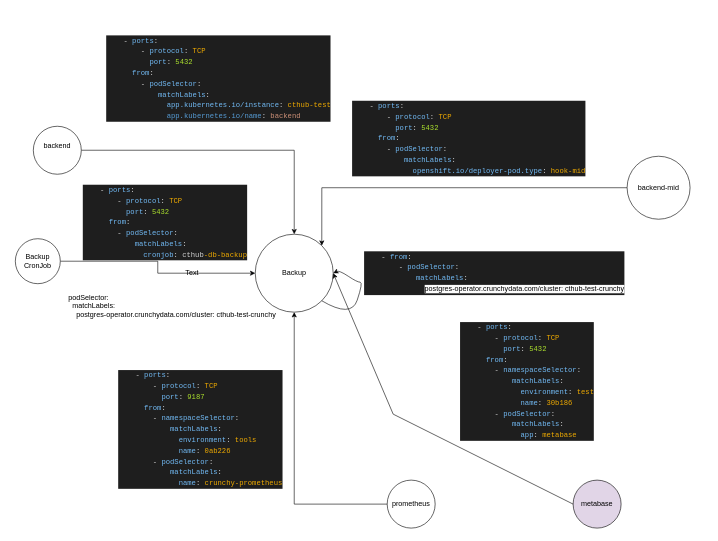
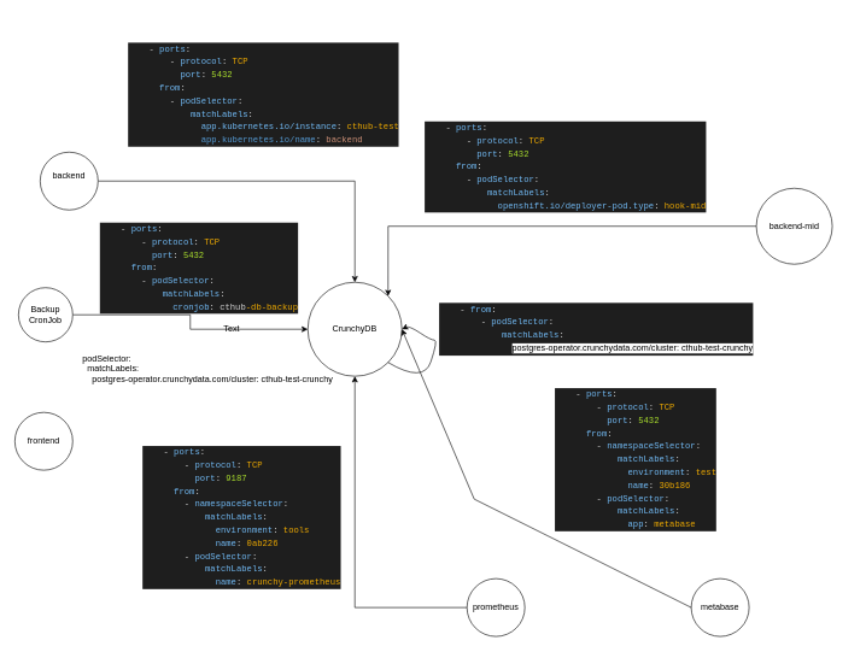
  <mxCell id="0" />
  <mxCell id="1" parent="0" />
+ <mxCell id="2" value="frontend" style="ellipse;whiteSpace=wrap;html=1;aspect=fixed;" parent="1" vertex="1"><mxGeometry x="20" y="570" width="80" height="80" as="geometry" /></mxCell>
  <mxCell id="3" style="edgeStyle=orthogonalEdgeStyle;rounded=0;orthogonalLoop=1;jettySize=auto;html=1;exitX=1;exitY=0.5;exitDx=0;exitDy=0;strokeColor=#010103;" parent="1" source="4" target="5" edge="1"><mxGeometry relative="1" as="geometry" /></mxCell>
  <mxCell id="4" value="backend&lt;div&gt;&lt;br/&gt;&lt;/div&gt;" style="ellipse;whiteSpace=wrap;html=1;aspect=fixed;" parent="1" vertex="1"><mxGeometry x="55" y="210" width="80" height="80" as="geometry" /></mxCell>
- <mxCell id="5" value="Backup" style="ellipse;whiteSpace=wrap;html=1;aspect=fixed;" parent="1" vertex="1"><mxGeometry x="425" y="390" width="130" height="130" as="geometry" /></mxCell>
+ <mxCell id="5" value="CrunchyDB" style="ellipse;whiteSpace=wrap;html=1;aspect=fixed;" parent="1" vertex="1"><mxGeometry x="425" y="390" width="130" height="130" as="geometry" /></mxCell>
  <mxCell id="6" style="edgeStyle=orthogonalEdgeStyle;rounded=0;orthogonalLoop=1;jettySize=auto;html=1;entryX=0;entryY=0.5;entryDx=0;entryDy=0;strokeColor=#010103;" parent="1" source="7" target="5" edge="1"><mxGeometry relative="1" as="geometry"><mxPoint x="410" y="480" as="targetPoint" /></mxGeometry></mxCell>
  <mxCell id="7" value="Backup CronJob" style="ellipse;whiteSpace=wrap;html=1;aspect=fixed;" parent="1" vertex="1"><mxGeometry x="25" y="397.5" width="75" height="75" as="geometry" /></mxCell>
  <mxCell id="8" value="" style="curved=1;endArrow=classic;html=1;exitX=1;exitY=1;exitDx=0;exitDy=0;entryX=1;entryY=0.5;entryDx=0;entryDy=0;strokeColor=#010103;" parent="1" source="5" target="5" edge="1"><mxGeometry width="50" height="50" relative="1" as="geometry"><mxPoint x="555" y="470" as="sourcePoint" /><mxPoint x="525" y="476" as="targetPoint" /><Array as="points"><mxPoint x="585" y="530" /><mxPoint x="605" y="470" /><mxPoint x="595" y="470" /><mxPoint x="565" y="450" /></Array></mxGeometry></mxCell>
  <mxCell id="9" style="edgeStyle=orthogonalEdgeStyle;rounded=0;orthogonalLoop=1;jettySize=auto;html=1;entryX=1;entryY=0;entryDx=0;entryDy=0;strokeColor=#010103;" parent="1" source="10" target="5" edge="1"><mxGeometry relative="1" as="geometry" /></mxCell>
  <mxCell id="10" value="backend-mid" style="ellipse;whiteSpace=wrap;html=1;aspect=fixed;" parent="1" vertex="1"><mxGeometry x="1045" y="260" width="105" height="105" as="geometry" /></mxCell>
- <mxCell id="11" value="metabase" style="ellipse;whiteSpace=wrap;html=1;aspect=fixed;fillColor=#e1d5e7;" parent="1" vertex="1"><mxGeometry x="955" y="800" width="80" height="80" as="geometry" /></mxCell>
+ <mxCell id="11" value="metabase" style="ellipse;whiteSpace=wrap;html=1;aspect=fixed;" parent="1" vertex="1"><mxGeometry x="955" y="800" width="80" height="80" as="geometry" /></mxCell>
  <mxCell id="12" value="" style="endArrow=classic;html=1;rounded=0;exitX=0;exitY=0.5;exitDx=0;exitDy=0;entryX=1;entryY=0.5;entryDx=0;entryDy=0;" parent="1" source="11" target="5" edge="1"><mxGeometry width="50" height="50" relative="1" as="geometry"><mxPoint x="365" y="460" as="sourcePoint" /><mxPoint x="415" y="410" as="targetPoint" /><Array as="points"><mxPoint x="655" y="690" /></Array></mxGeometry></mxCell>
  <mxCell id="13" style="edgeStyle=orthogonalEdgeStyle;rounded=0;orthogonalLoop=1;jettySize=auto;html=1;exitX=0;exitY=0.5;exitDx=0;exitDy=0;entryX=0.5;entryY=1;entryDx=0;entryDy=0;" parent="1" source="14" target="5" edge="1"><mxGeometry relative="1" as="geometry" /></mxCell>
  <mxCell id="14" value="prometheus" style="ellipse;whiteSpace=wrap;html=1;aspect=fixed;" parent="1" vertex="1"><mxGeometry x="645" y="800" width="80" height="80" as="geometry" /></mxCell>
  <mxCell id="15" value="Text" style="text;html=1;align=center;verticalAlign=middle;whiteSpace=wrap;rounded=0;" parent="1" vertex="1"><mxGeometry x="290" y="440" width="60" height="30" as="geometry" /></mxCell>
  <mxCell id="16" value="&lt;div style=&quot;color: rgb(212, 212, 212); background-color: rgb(30, 30, 30); font-family: Menlo, Monaco, &amp;quot;Courier New&amp;quot;, monospace; line-height: 18px; white-space: pre;&quot;&gt;&lt;div style=&quot;line-height: 18px;&quot;&gt;&lt;div style=&quot;line-height: 18px;&quot;&gt;&lt;div&gt;    - &lt;span style=&quot;color: #73bcf7;&quot;&gt;ports&lt;/span&gt;:&lt;/div&gt;&lt;div&gt;        - &lt;span style=&quot;color: #73bcf7;&quot;&gt;protocol&lt;/span&gt;: &lt;span style=&quot;color: #f0ab00;&quot;&gt;TCP&lt;/span&gt;&lt;/div&gt;&lt;div&gt;          &lt;span style=&quot;color: #73bcf7;&quot;&gt;port&lt;/span&gt;: &lt;span style=&quot;color: #ace12e;&quot;&gt;9187&lt;/span&gt;&lt;/div&gt;&lt;div&gt;      &lt;span style=&quot;color: #73bcf7;&quot;&gt;from&lt;/span&gt;:&lt;/div&gt;&lt;div&gt;        - &lt;span style=&quot;color: #73bcf7;&quot;&gt;namespaceSelector&lt;/span&gt;:&lt;/div&gt;&lt;div&gt;            &lt;span style=&quot;color: #73bcf7;&quot;&gt;matchLabels&lt;/span&gt;:&lt;/div&gt;&lt;div&gt;              &lt;span style=&quot;color: #73bcf7;&quot;&gt;environment&lt;/span&gt;: &lt;span style=&quot;color: #f0ab00;&quot;&gt;tools&lt;/span&gt;&lt;/div&gt;&lt;div&gt;              &lt;span style=&quot;color: #73bcf7;&quot;&gt;name&lt;/span&gt;: &lt;span style=&quot;color: #f0ab00;&quot;&gt;0ab226&lt;/span&gt;&lt;/div&gt;&lt;div&gt;        - &lt;span style=&quot;color: #73bcf7;&quot;&gt;podSelector&lt;/span&gt;:&lt;/div&gt;&lt;div&gt;            &lt;span style=&quot;color: #73bcf7;&quot;&gt;matchLabels&lt;/span&gt;:&lt;/div&gt;&lt;div&gt;              &lt;span style=&quot;color: #73bcf7;&quot;&gt;name&lt;/span&gt;: &lt;span style=&quot;color: #f0ab00;&quot;&gt;crunchy-prometheus&lt;/span&gt;&lt;/div&gt;&lt;/div&gt;&lt;/div&gt;&lt;/div&gt;" style="text;html=1;align=left;verticalAlign=middle;whiteSpace=wrap;rounded=0;" parent="1" vertex="1"><mxGeometry x="195" y="610" width="280" height="210" as="geometry" /></mxCell>
  <mxCell id="17" value="&lt;div style=&quot;background-color: rgb(30, 30, 30); font-family: Menlo, Monaco, &amp;quot;Courier New&amp;quot;, monospace; line-height: 18px; white-space: pre;&quot;&gt;&lt;div style=&quot;color: rgb(212, 212, 212);&quot;&gt;    - &lt;span style=&quot;color: #73bcf7;&quot;&gt;ports&lt;/span&gt;:&lt;/div&gt;&lt;div style=&quot;color: rgb(212, 212, 212);&quot;&gt;        - &lt;span style=&quot;color: #73bcf7;&quot;&gt;protocol&lt;/span&gt;: &lt;span style=&quot;color: #f0ab00;&quot;&gt;TCP&lt;/span&gt;&lt;/div&gt;&lt;div style=&quot;color: rgb(212, 212, 212);&quot;&gt;          &lt;span style=&quot;color: #73bcf7;&quot;&gt;port&lt;/span&gt;: &lt;span style=&quot;color: #ace12e;&quot;&gt;5432&lt;/span&gt;&lt;/div&gt;&lt;div style=&quot;color: rgb(212, 212, 212);&quot;&gt;      &lt;span style=&quot;color: #73bcf7;&quot;&gt;from&lt;/span&gt;:&lt;/div&gt;&lt;div style=&quot;color: rgb(212, 212, 212);&quot;&gt;        - &lt;span style=&quot;color: #73bcf7;&quot;&gt;namespaceSelector&lt;/span&gt;:&lt;/div&gt;&lt;div style=&quot;color: rgb(212, 212, 212);&quot;&gt;            &lt;span style=&quot;color: #73bcf7;&quot;&gt;matchLabels&lt;/span&gt;:&lt;/div&gt;&lt;div style=&quot;&quot;&gt;&lt;font color=&quot;#d4d4d4&quot;&gt;              &lt;/font&gt;&lt;span style=&quot;color: rgb(115, 188, 247);&quot;&gt;environment&lt;/span&gt;&lt;font color=&quot;#d4d4d4&quot;&gt;: &lt;/font&gt;&lt;font color=&quot;#f0ab00&quot;&gt;test&lt;/font&gt;&lt;/div&gt;&lt;div style=&quot;color: rgb(212, 212, 212);&quot;&gt;              &lt;span style=&quot;color: #73bcf7;&quot;&gt;name&lt;/span&gt;: &lt;span style=&quot;color: #f0ab00;&quot;&gt;30b186&lt;/span&gt;&lt;/div&gt;&lt;div style=&quot;color: rgb(212, 212, 212);&quot;&gt;        - &lt;span style=&quot;color: #73bcf7;&quot;&gt;podSelector&lt;/span&gt;:&lt;/div&gt;&lt;div style=&quot;color: rgb(212, 212, 212);&quot;&gt;            &lt;span style=&quot;color: #73bcf7;&quot;&gt;matchLabels&lt;/span&gt;:&lt;/div&gt;&lt;div style=&quot;color: rgb(212, 212, 212);&quot;&gt;              &lt;span style=&quot;color: #73bcf7;&quot;&gt;app&lt;/span&gt;: &lt;span style=&quot;color: #f0ab00;&quot;&gt;metabase&lt;/span&gt;&lt;/div&gt;&lt;/div&gt;" style="text;html=1;align=left;verticalAlign=middle;whiteSpace=wrap;rounded=0;" parent="1" vertex="1"><mxGeometry x="765" y="530" width="230" height="210" as="geometry" /></mxCell>
  <mxCell id="18" value="&lt;div style=&quot;color: rgb(212, 212, 212); background-color: rgb(30, 30, 30); font-family: Menlo, Monaco, &amp;quot;Courier New&amp;quot;, monospace; line-height: 18px; white-space: pre;&quot;&gt;&lt;div&gt;    - &lt;span style=&quot;color: #73bcf7;&quot;&gt;from&lt;/span&gt;:&lt;/div&gt;&lt;div&gt;        - &lt;span style=&quot;color: #73bcf7;&quot;&gt;podSelector&lt;/span&gt;:&lt;/div&gt;&lt;div&gt;            &lt;span style=&quot;color: #73bcf7;&quot;&gt;matchLabels&lt;/span&gt;:&lt;/div&gt;&lt;div&gt;              &lt;span style=&quot;background-color: rgb(251, 251, 251); color: rgb(0, 0, 0); font-family: Helvetica; white-space: normal;&quot;&gt;postgres-operator.crunchydata.com/cluster: cthub-test-crunchy&lt;/span&gt;&lt;/div&gt;&lt;/div&gt;" style="text;html=1;align=left;verticalAlign=middle;whiteSpace=wrap;rounded=0;" parent="1" vertex="1"><mxGeometry x="605" y="410" width="570" height="90" as="geometry" /></mxCell>
  <mxCell id="19" value="&lt;div style=&quot;color: rgb(212, 212, 212); background-color: rgb(30, 30, 30); font-family: Menlo, Monaco, &amp;quot;Courier New&amp;quot;, monospace; line-height: 18px; white-space: pre;&quot;&gt;&lt;div&gt;    - &lt;span style=&quot;color: #73bcf7;&quot;&gt;ports&lt;/span&gt;:&lt;/div&gt;&lt;div&gt;        - &lt;span style=&quot;color: #73bcf7;&quot;&gt;protocol&lt;/span&gt;: &lt;span style=&quot;color: #f0ab00;&quot;&gt;TCP&lt;/span&gt;&lt;/div&gt;&lt;div&gt;          &lt;span style=&quot;color: #73bcf7;&quot;&gt;port&lt;/span&gt;: &lt;span style=&quot;color: #ace12e;&quot;&gt;5432&lt;/span&gt;&lt;/div&gt;&lt;div&gt;      &lt;span style=&quot;color: #73bcf7;&quot;&gt;from&lt;/span&gt;:&lt;/div&gt;&lt;div&gt;        - &lt;span style=&quot;color: #73bcf7;&quot;&gt;podSelector&lt;/span&gt;:&lt;/div&gt;&lt;div&gt;            &lt;span style=&quot;color: #73bcf7;&quot;&gt;matchLabels&lt;/span&gt;:&lt;/div&gt;&lt;div&gt;              &lt;span style=&quot;color: #73bcf7;&quot;&gt;openshift.io/deployer-pod.type&lt;/span&gt;: &lt;span style=&quot;color: #f0ab00;&quot;&gt;hook-mid&lt;/span&gt;&lt;/div&gt;&lt;/div&gt;" style="text;html=1;align=left;verticalAlign=middle;whiteSpace=wrap;rounded=0;" parent="1" vertex="1"><mxGeometry x="585" y="160" width="400" height="140" as="geometry" /></mxCell>
  <mxCell id="20" value="&lt;div style=&quot;color: rgb(212, 212, 212); background-color: rgb(30, 30, 30); font-family: Menlo, Monaco, &amp;quot;Courier New&amp;quot;, monospace; line-height: 18px; white-space: pre;&quot;&gt;&lt;div&gt;    - &lt;span style=&quot;color: #73bcf7;&quot;&gt;ports&lt;/span&gt;:&lt;/div&gt;&lt;div&gt;        - &lt;span style=&quot;color: #73bcf7;&quot;&gt;protocol&lt;/span&gt;: &lt;span style=&quot;color: #f0ab00;&quot;&gt;TCP&lt;/span&gt;&lt;/div&gt;&lt;div&gt;          &lt;span style=&quot;color: #73bcf7;&quot;&gt;port&lt;/span&gt;: &lt;span style=&quot;color: #ace12e;&quot;&gt;5432&lt;/span&gt;&lt;/div&gt;&lt;div&gt;      &lt;span style=&quot;color: #73bcf7;&quot;&gt;from&lt;/span&gt;:&lt;/div&gt;&lt;div&gt;        - &lt;span style=&quot;color: #73bcf7;&quot;&gt;podSelector&lt;/span&gt;:&lt;/div&gt;&lt;div&gt;            &lt;span style=&quot;color: #73bcf7;&quot;&gt;matchLabels&lt;/span&gt;:&lt;/div&gt;&lt;div&gt;              &lt;span style=&quot;color: rgb(115, 188, 247);&quot;&gt;app.kubernetes.io/instance&lt;/span&gt;: &lt;span style=&quot;color: rgb(240, 171, 0);&quot;&gt;cthub-test&lt;/span&gt;&lt;/div&gt;&lt;div&gt;&lt;div style=&quot;line-height: 18px;&quot;&gt;&lt;span style=&quot;color: #569cd6;&quot;&gt;              app.kubernetes.io/name&lt;/span&gt;: &lt;span style=&quot;color: #ce9178;&quot;&gt;backend&lt;/span&gt;&lt;/div&gt;&lt;/div&gt;&lt;/div&gt;" style="text;html=1;align=left;verticalAlign=middle;whiteSpace=wrap;rounded=0;" parent="1" vertex="1"><mxGeometry x="175" y="20" width="390" height="220" as="geometry" /></mxCell>
  <mxCell id="21" value="&lt;div style=&quot;color: rgb(212, 212, 212); background-color: rgb(30, 30, 30); font-family: Menlo, Monaco, &amp;quot;Courier New&amp;quot;, monospace; line-height: 18px; white-space: pre;&quot;&gt;&lt;div&gt;    - &lt;span style=&quot;color: #73bcf7;&quot;&gt;ports&lt;/span&gt;:&lt;/div&gt;&lt;div&gt;        - &lt;span style=&quot;color: #73bcf7;&quot;&gt;protocol&lt;/span&gt;: &lt;span style=&quot;color: #f0ab00;&quot;&gt;TCP&lt;/span&gt;&lt;/div&gt;&lt;div&gt;          &lt;span style=&quot;color: #73bcf7;&quot;&gt;port&lt;/span&gt;: &lt;span style=&quot;color: #ace12e;&quot;&gt;5432&lt;/span&gt;&lt;/div&gt;&lt;div&gt;      &lt;span style=&quot;color: #73bcf7;&quot;&gt;from&lt;/span&gt;:&lt;/div&gt;&lt;div&gt;        - &lt;span style=&quot;color: #73bcf7;&quot;&gt;podSelector&lt;/span&gt;:&lt;/div&gt;&lt;div&gt;            &lt;span style=&quot;color: #73bcf7;&quot;&gt;matchLabels&lt;/span&gt;:&lt;/div&gt;&lt;div&gt;              &lt;span style=&quot;color: #73bcf7;&quot;&gt;cronjob&lt;/span&gt;: cthub&lt;span style=&quot;color: #f0ab00;&quot;&gt;-db-backup&lt;/span&gt;&lt;/div&gt;&lt;/div&gt;" style="text;html=1;align=left;verticalAlign=middle;whiteSpace=wrap;rounded=0;" parent="1" vertex="1"><mxGeometry x="136" y="310" width="280" height="120" as="geometry" /></mxCell>
  <mxCell id="22" value="&lt;div&gt;&amp;nbsp; podSelector:&lt;/div&gt;&lt;div&gt;&amp;nbsp; &amp;nbsp; matchLabels:&lt;/div&gt;&lt;div&gt;&amp;nbsp; &amp;nbsp; &amp;nbsp; postgres-operator.crunchydata.com/cluster: cthub-test-crunchy&lt;/div&gt;" style="text;html=1;align=left;verticalAlign=middle;whiteSpace=wrap;rounded=0;" parent="1" vertex="1"><mxGeometry x="105" y="480" width="370" height="60" as="geometry" /></mxCell>
